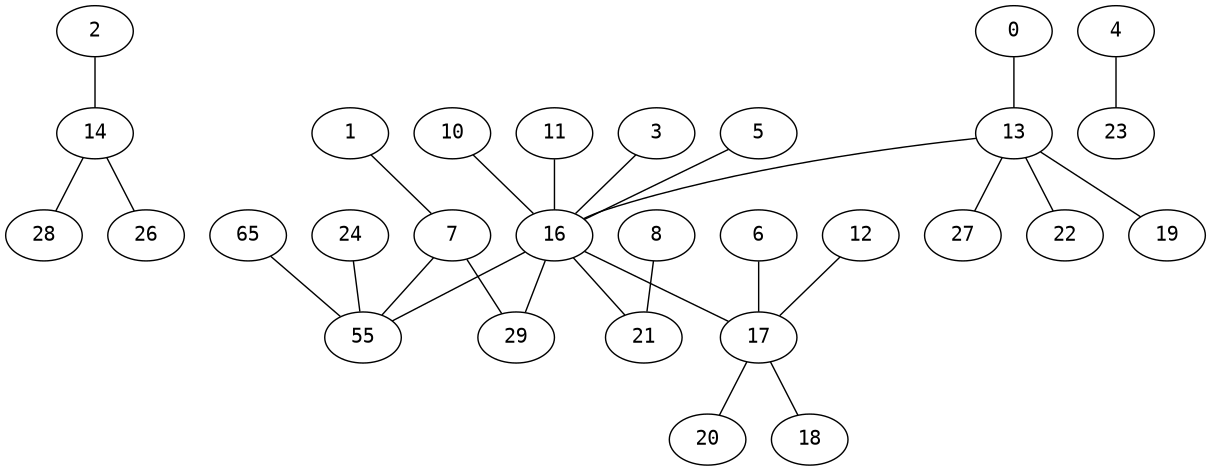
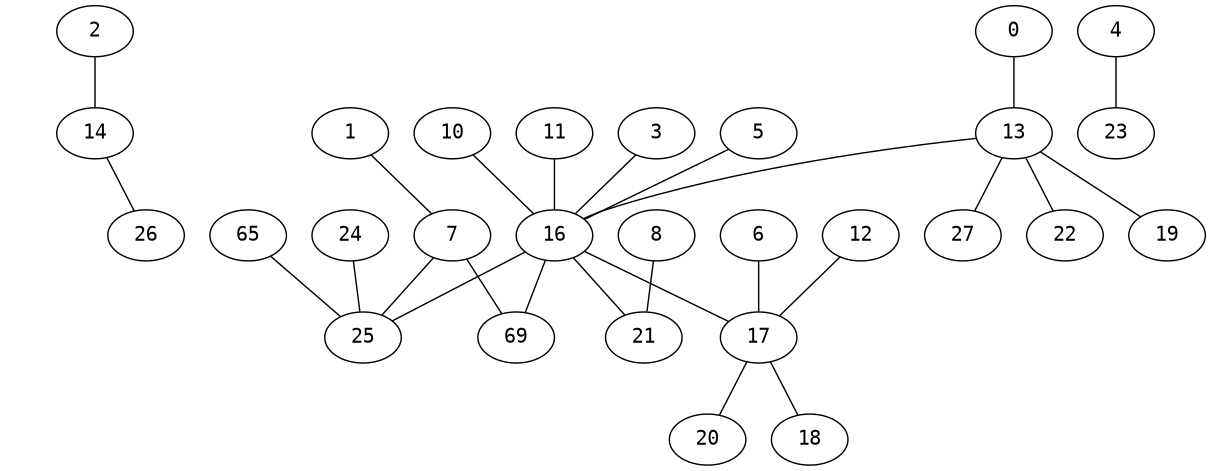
  graph {
    fontname="DejaVu Sans Mono"
    node [fontname="DejaVu Sans Mono"]
    edge [fontname="DejaVu Sans Mono"]
    14
-   28
    26
    2
    7
-   25 [label=55]
-   29
+   25
+   29 [label=69]
    n8 [label=65]
    16
    21
    17
    20
    18
    24
    3
    5
    10
    11
    13
    27
    22
    19
    1
    4
    23
    6
    12
    8
    0
-   14 -- 28
    14 -- 26
    2 -- 14
    7 -- 25
    7 -- 29
    n8 -- 25
    16 -- 25
    16 -- 29
    16 -- 21
    16 -- 17
    17 -- 20
    17 -- 18
    24 -- 25
    3 -- 16
    5 -- 16
    10 -- 16
    11 -- 16
    13 -- 16
    13 -- 27
    13 -- 22
    13 -- 19
    1 -- 7
    4 -- 23
    6 -- 17
    12 -- 17
    8 -- 21
    0 -- 13
  }
